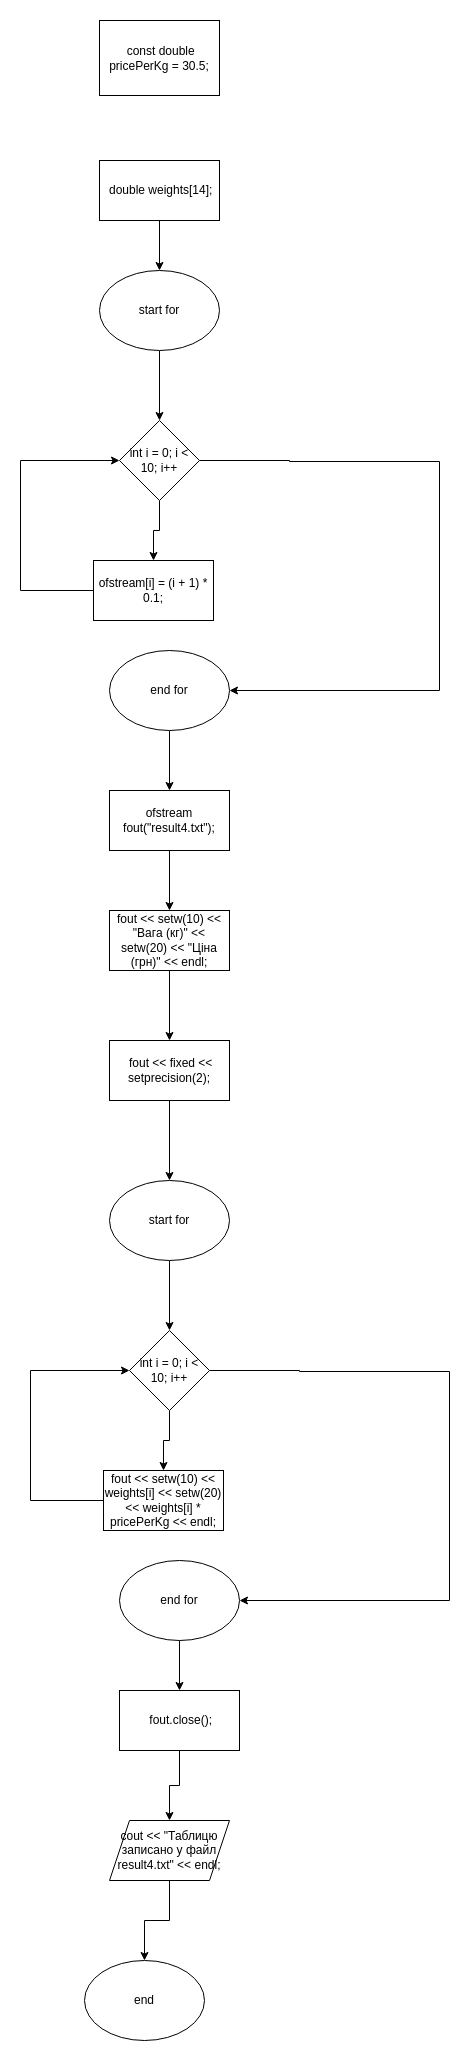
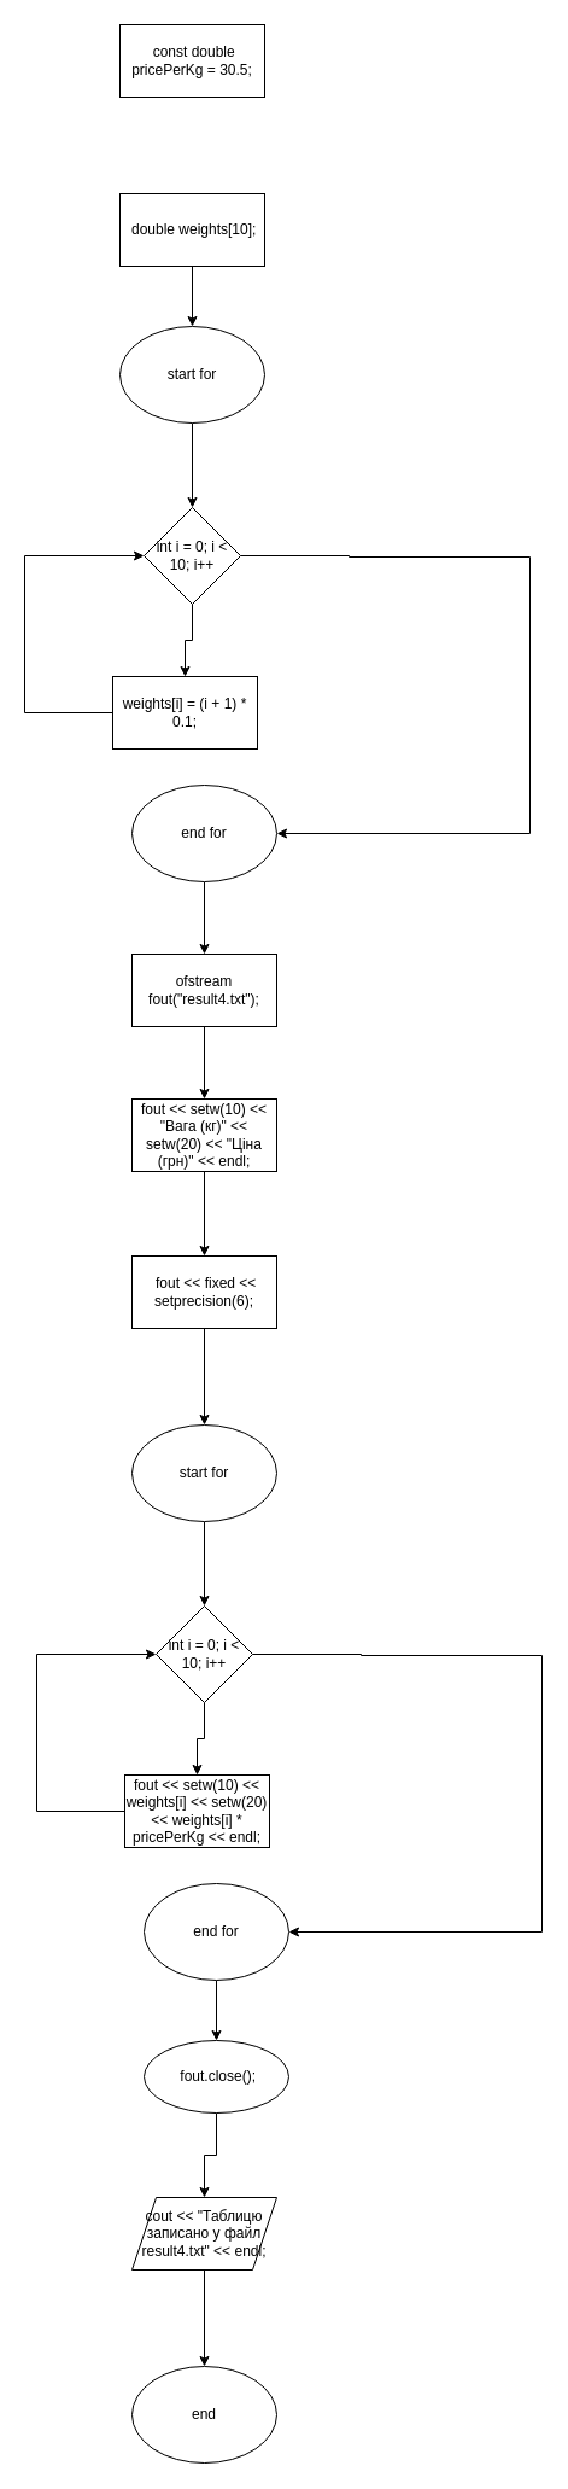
  <mxCell id="0" />
  <mxCell id="1" parent="0" />
- <mxCell id="2" value="&amp;nbsp;const double pricePerKg = 30.5;" style="rounded=0;whiteSpace=wrap;html=1;" vertex="1" parent="1"><mxGeometry x="99" y="20" width="120" height="75" as="geometry" /></mxCell>
+ <mxCell id="2" value="&amp;nbsp;const double pricePerKg = 30.5;" style="rounded=0;whiteSpace=wrap;html=1;" vertex="1" parent="1"><mxGeometry x="99" y="20" width="120" height="60" as="geometry" /></mxCell>
  <mxCell id="3" style="edgeStyle=orthogonalEdgeStyle;rounded=0;orthogonalLoop=1;jettySize=auto;html=1;entryX=0.5;entryY=0;entryDx=0;entryDy=0;" edge="1" parent="1" source="4" target="6"><mxGeometry relative="1" as="geometry" /></mxCell>
- <mxCell id="4" value="&amp;nbsp;double weights[14];" style="rounded=0;whiteSpace=wrap;html=1;" vertex="1" parent="1"><mxGeometry x="99" y="160" width="120" height="60" as="geometry" /></mxCell>
+ <mxCell id="4" value="&amp;nbsp;double weights[10];" style="rounded=0;whiteSpace=wrap;html=1;" vertex="1" parent="1"><mxGeometry x="99" y="160" width="120" height="60" as="geometry" /></mxCell>
  <mxCell id="5" style="edgeStyle=orthogonalEdgeStyle;rounded=0;orthogonalLoop=1;jettySize=auto;html=1;entryX=0.5;entryY=0;entryDx=0;entryDy=0;" edge="1" parent="1" source="6" target="9"><mxGeometry relative="1" as="geometry" /></mxCell>
  <mxCell id="6" value="start for" style="ellipse;whiteSpace=wrap;html=1;" vertex="1" parent="1"><mxGeometry x="99" y="270" width="120" height="80" as="geometry" /></mxCell>
  <mxCell id="7" style="edgeStyle=orthogonalEdgeStyle;rounded=0;orthogonalLoop=1;jettySize=auto;html=1;" edge="1" parent="1" source="9" target="13"><mxGeometry relative="1" as="geometry"><mxPoint x="169" y="690" as="targetPoint" /><Array as="points"><mxPoint x="289" y="460" /><mxPoint x="289" y="461" /><mxPoint x="439" y="461" /><mxPoint x="439" y="690" /></Array></mxGeometry></mxCell>
  <mxCell id="8" style="edgeStyle=orthogonalEdgeStyle;rounded=0;orthogonalLoop=1;jettySize=auto;html=1;" edge="1" parent="1" source="9" target="11"><mxGeometry relative="1" as="geometry" /></mxCell>
  <mxCell id="9" value="int i = 0; i &amp;lt; 10; i++" style="rhombus;whiteSpace=wrap;html=1;" vertex="1" parent="1"><mxGeometry x="119" y="420" width="80" height="80" as="geometry" /></mxCell>
  <mxCell id="10" style="edgeStyle=orthogonalEdgeStyle;rounded=0;orthogonalLoop=1;jettySize=auto;html=1;entryX=0;entryY=0.5;entryDx=0;entryDy=0;" edge="1" parent="1" source="11" target="9"><mxGeometry relative="1" as="geometry"><mxPoint x="19" y="450" as="targetPoint" /><Array as="points"><mxPoint x="20" y="590" /><mxPoint x="20" y="460" /></Array></mxGeometry></mxCell>
- <mxCell id="11" value="ofstream[i] = (i + 1) * 0.1;" style="rounded=0;whiteSpace=wrap;html=1;" vertex="1" parent="1"><mxGeometry x="93" y="560" width="120" height="60" as="geometry" /></mxCell>
+ <mxCell id="11" value="weights[i] = (i + 1) * 0.1;" style="rounded=0;whiteSpace=wrap;html=1;" vertex="1" parent="1"><mxGeometry x="93" y="560" width="120" height="60" as="geometry" /></mxCell>
  <mxCell id="12" style="edgeStyle=orthogonalEdgeStyle;rounded=0;orthogonalLoop=1;jettySize=auto;html=1;" edge="1" parent="1" source="13" target="15"><mxGeometry relative="1" as="geometry" /></mxCell>
  <mxCell id="13" value="end for" style="ellipse;whiteSpace=wrap;html=1;" vertex="1" parent="1"><mxGeometry x="109" y="650" width="120" height="80" as="geometry" /></mxCell>
  <mxCell id="14" style="edgeStyle=orthogonalEdgeStyle;rounded=0;orthogonalLoop=1;jettySize=auto;html=1;" edge="1" parent="1" source="15" target="17"><mxGeometry relative="1" as="geometry" /></mxCell>
  <mxCell id="15" value="ofstream fout(&quot;result4.txt&quot;);" style="rounded=0;whiteSpace=wrap;html=1;" vertex="1" parent="1"><mxGeometry x="109" y="790" width="120" height="60" as="geometry" /></mxCell>
  <mxCell id="16" style="edgeStyle=orthogonalEdgeStyle;rounded=0;orthogonalLoop=1;jettySize=auto;html=1;" edge="1" parent="1" source="17" target="19"><mxGeometry relative="1" as="geometry" /></mxCell>
  <mxCell id="17" value="fout &amp;lt;&amp;lt; setw(10) &amp;lt;&amp;lt; &quot;Вага (кг)&quot; &amp;lt;&amp;lt; setw(20) &amp;lt;&amp;lt; &quot;Ціна (грн)&quot; &amp;lt;&amp;lt; endl;" style="rounded=0;whiteSpace=wrap;html=1;" vertex="1" parent="1"><mxGeometry x="109" y="910" width="120" height="60" as="geometry" /></mxCell>
  <mxCell id="18" style="edgeStyle=orthogonalEdgeStyle;rounded=0;orthogonalLoop=1;jettySize=auto;html=1;" edge="1" parent="1" source="19" target="21"><mxGeometry relative="1" as="geometry" /></mxCell>
- <mxCell id="19" value="&amp;nbsp;fout &amp;lt;&amp;lt; fixed &amp;lt;&amp;lt; setprecision(2);" style="rounded=0;whiteSpace=wrap;html=1;" vertex="1" parent="1"><mxGeometry x="109" y="1040" width="120" height="60" as="geometry" /></mxCell>
+ <mxCell id="19" value="&amp;nbsp;fout &amp;lt;&amp;lt; fixed &amp;lt;&amp;lt; setprecision(6);" style="rounded=0;whiteSpace=wrap;html=1;" vertex="1" parent="1"><mxGeometry x="109" y="1040" width="120" height="60" as="geometry" /></mxCell>
  <mxCell id="20" style="edgeStyle=orthogonalEdgeStyle;rounded=0;orthogonalLoop=1;jettySize=auto;html=1;entryX=0.5;entryY=0;entryDx=0;entryDy=0;" edge="1" parent="1" source="21" target="24"><mxGeometry relative="1" as="geometry" /></mxCell>
  <mxCell id="21" value="start for" style="ellipse;whiteSpace=wrap;html=1;" vertex="1" parent="1"><mxGeometry x="109" y="1180" width="120" height="80" as="geometry" /></mxCell>
  <mxCell id="22" style="edgeStyle=orthogonalEdgeStyle;rounded=0;orthogonalLoop=1;jettySize=auto;html=1;" edge="1" parent="1" source="24" target="28"><mxGeometry relative="1" as="geometry"><mxPoint x="179" y="1600" as="targetPoint" /><Array as="points"><mxPoint x="299" y="1370" /><mxPoint x="299" y="1371" /><mxPoint x="449" y="1371" /><mxPoint x="449" y="1600" /></Array></mxGeometry></mxCell>
  <mxCell id="23" style="edgeStyle=orthogonalEdgeStyle;rounded=0;orthogonalLoop=1;jettySize=auto;html=1;" edge="1" parent="1" source="24" target="26"><mxGeometry relative="1" as="geometry" /></mxCell>
  <mxCell id="24" value="int i = 0; i &amp;lt; 10; i++" style="rhombus;whiteSpace=wrap;html=1;" vertex="1" parent="1"><mxGeometry x="129" y="1330" width="80" height="80" as="geometry" /></mxCell>
  <mxCell id="25" style="edgeStyle=orthogonalEdgeStyle;rounded=0;orthogonalLoop=1;jettySize=auto;html=1;entryX=0;entryY=0.5;entryDx=0;entryDy=0;" edge="1" parent="1" source="26" target="24"><mxGeometry relative="1" as="geometry"><mxPoint x="29" y="1360" as="targetPoint" /><Array as="points"><mxPoint x="30" y="1500" /><mxPoint x="30" y="1370" /></Array></mxGeometry></mxCell>
  <mxCell id="26" value="fout &amp;lt;&amp;lt; setw(10) &amp;lt;&amp;lt; weights[i] &amp;lt;&amp;lt; setw(20) &amp;lt;&amp;lt; weights[i] * pricePerKg &amp;lt;&amp;lt; endl;" style="rounded=0;whiteSpace=wrap;html=1;" vertex="1" parent="1"><mxGeometry x="103" y="1470" width="120" height="60" as="geometry" /></mxCell>
  <mxCell id="27" style="edgeStyle=orthogonalEdgeStyle;rounded=0;orthogonalLoop=1;jettySize=auto;html=1;entryX=0.5;entryY=0;entryDx=0;entryDy=0;" edge="1" parent="1" source="28" target="30"><mxGeometry relative="1" as="geometry" /></mxCell>
  <mxCell id="28" value="end for" style="ellipse;whiteSpace=wrap;html=1;" vertex="1" parent="1"><mxGeometry x="119" y="1560" width="120" height="80" as="geometry" /></mxCell>
  <mxCell id="29" style="edgeStyle=orthogonalEdgeStyle;rounded=0;orthogonalLoop=1;jettySize=auto;html=1;" edge="1" parent="1" source="30" target="32"><mxGeometry relative="1" as="geometry" /></mxCell>
- <mxCell id="30" value="&amp;nbsp;fout.close();" style="rounded=0;whiteSpace=wrap;html=1;" vertex="1" parent="1"><mxGeometry x="119" y="1690" width="120" height="60" as="geometry" /></mxCell>
+ <mxCell id="30" value="&amp;nbsp;fout.close();" style="ellipse;whiteSpace=wrap;html=1;" vertex="1" parent="1"><mxGeometry x="119" y="1690" width="120" height="60" as="geometry" /></mxCell>
  <mxCell id="31" style="edgeStyle=orthogonalEdgeStyle;rounded=0;orthogonalLoop=1;jettySize=auto;html=1;" edge="1" parent="1" source="32" target="33"><mxGeometry relative="1" as="geometry" /></mxCell>
  <mxCell id="32" value="cout &amp;lt;&amp;lt; &quot;Таблицю записано у файл result4.txt&quot; &amp;lt;&amp;lt; endl;" style="shape=parallelogram;perimeter=parallelogramPerimeter;whiteSpace=wrap;html=1;fixedSize=1;" vertex="1" parent="1"><mxGeometry x="109" y="1820" width="120" height="60" as="geometry" /></mxCell>
- <mxCell id="33" value="end" style="ellipse;whiteSpace=wrap;html=1;" vertex="1" parent="1"><mxGeometry x="84" y="1960" width="120" height="80" as="geometry" /></mxCell>
+ <mxCell id="33" value="end" style="ellipse;whiteSpace=wrap;html=1;" vertex="1" parent="1"><mxGeometry x="109" y="1960" width="120" height="80" as="geometry" /></mxCell>
